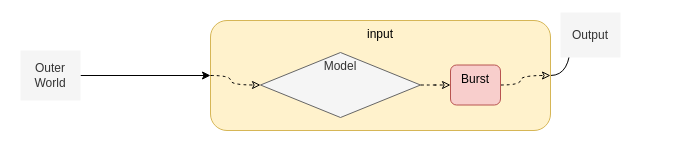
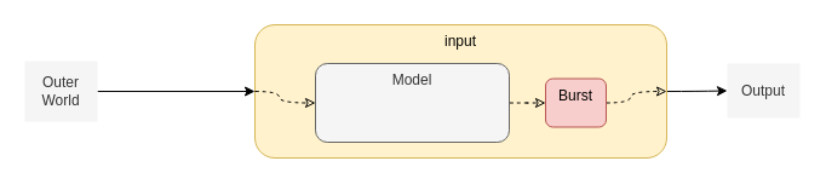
  <mxCell id="0" />
  <mxCell id="1" parent="0" />
  <mxCell id="2" value="" style="edgeStyle=orthogonalEdgeStyle;curved=1;orthogonalLoop=1;jettySize=auto;html=1;endArrow=classic;endFill=1;fontFamily=Helvetica;" parent="1" source="3" target="11" edge="1"><mxGeometry relative="1" as="geometry" /></mxCell>
  <mxCell id="3" value="input" style="rounded=1;whiteSpace=wrap;html=1;verticalAlign=top;fillColor=#fff2cc;strokeColor=#d6b656;fontFamily=Helvetica;" parent="1" vertex="1"><mxGeometry x="210" y="20" width="340" height="110" as="geometry" /></mxCell>
  <mxCell id="4" style="edgeStyle=orthogonalEdgeStyle;rounded=0;orthogonalLoop=1;jettySize=auto;html=1;exitX=1;exitY=0.5;exitDx=0;exitDy=0;entryX=0;entryY=0.5;entryDx=0;entryDy=0;fontFamily=Helvetica;" parent="1" source="5" target="3" edge="1"><mxGeometry relative="1" as="geometry" /></mxCell>
  <mxCell id="5" value="Outer World" style="text;html=1;fillColor=#f5f5f5;align=center;verticalAlign=middle;whiteSpace=wrap;rounded=0;fontFamily=Helvetica;fontColor=#333333;" parent="1" vertex="1"><mxGeometry x="20" y="50" width="60" height="50" as="geometry" /></mxCell>
  <mxCell id="6" style="edgeStyle=orthogonalEdgeStyle;orthogonalLoop=1;jettySize=auto;html=1;exitX=0;exitY=0.5;exitDx=0;exitDy=0;entryX=0;entryY=0.5;entryDx=0;entryDy=0;curved=1;dashed=1;endArrow=classic;endFill=0;fontFamily=Helvetica;" parent="1" source="3" target="8" edge="1"><mxGeometry relative="1" as="geometry"><Array as="points"><mxPoint x="230" y="75" /><mxPoint x="230" y="85" /></Array></mxGeometry></mxCell>
  <mxCell id="7" style="edgeStyle=orthogonalEdgeStyle;curved=1;orthogonalLoop=1;jettySize=auto;html=1;exitX=1;exitY=0.5;exitDx=0;exitDy=0;dashed=1;endArrow=classic;endFill=0;fontFamily=Helvetica;" parent="1" source="8" target="10" edge="1"><mxGeometry relative="1" as="geometry" /></mxCell>
- <mxCell id="8" value="Model" style="rhombus;whiteSpace=wrap;html=1;verticalAlign=top;fillColor=#f5f5f5;strokeColor=#666666;fontColor=#333333;fontFamily=Helvetica;" parent="1" vertex="1"><mxGeometry x="260" y="52" width="160" height="65" as="geometry" /></mxCell>
+ <mxCell id="8" value="Model" style="rounded=1;whiteSpace=wrap;html=1;verticalAlign=top;fillColor=#f5f5f5;strokeColor=#666666;fontColor=#333333;fontFamily=Helvetica;" parent="1" vertex="1"><mxGeometry x="260" y="52" width="160" height="65" as="geometry" /></mxCell>
  <mxCell id="9" style="edgeStyle=orthogonalEdgeStyle;curved=1;orthogonalLoop=1;jettySize=auto;html=1;exitX=1;exitY=0.5;exitDx=0;exitDy=0;entryX=1;entryY=0.5;entryDx=0;entryDy=0;dashed=1;endArrow=classic;endFill=0;fontFamily=Helvetica;" parent="1" source="10" target="3" edge="1"><mxGeometry relative="1" as="geometry"><Array as="points"><mxPoint x="520" y="75" /></Array></mxGeometry></mxCell>
  <mxCell id="10" value="Burst" style="rounded=1;whiteSpace=wrap;html=1;verticalAlign=top;fillColor=#f8cecc;strokeColor=#b85450;fontFamily=Helvetica;" parent="1" vertex="1"><mxGeometry x="450" y="64.5" width="50" height="40" as="geometry" /></mxCell>
- <mxCell id="11" value="Output" style="text;html=1;fillColor=#f5f5f5;align=center;verticalAlign=middle;whiteSpace=wrap;rounded=0;fontFamily=Helvetica;fontColor=#333333;" parent="1" vertex="1"><mxGeometry x="560" y="12" width="60" height="45" as="geometry" /></mxCell>
+ <mxCell id="11" value="Output" style="text;html=1;fillColor=#f5f5f5;align=center;verticalAlign=middle;whiteSpace=wrap;rounded=0;fontFamily=Helvetica;fontColor=#333333;" parent="1" vertex="1"><mxGeometry x="600" y="52" width="60" height="45" as="geometry" /></mxCell>
